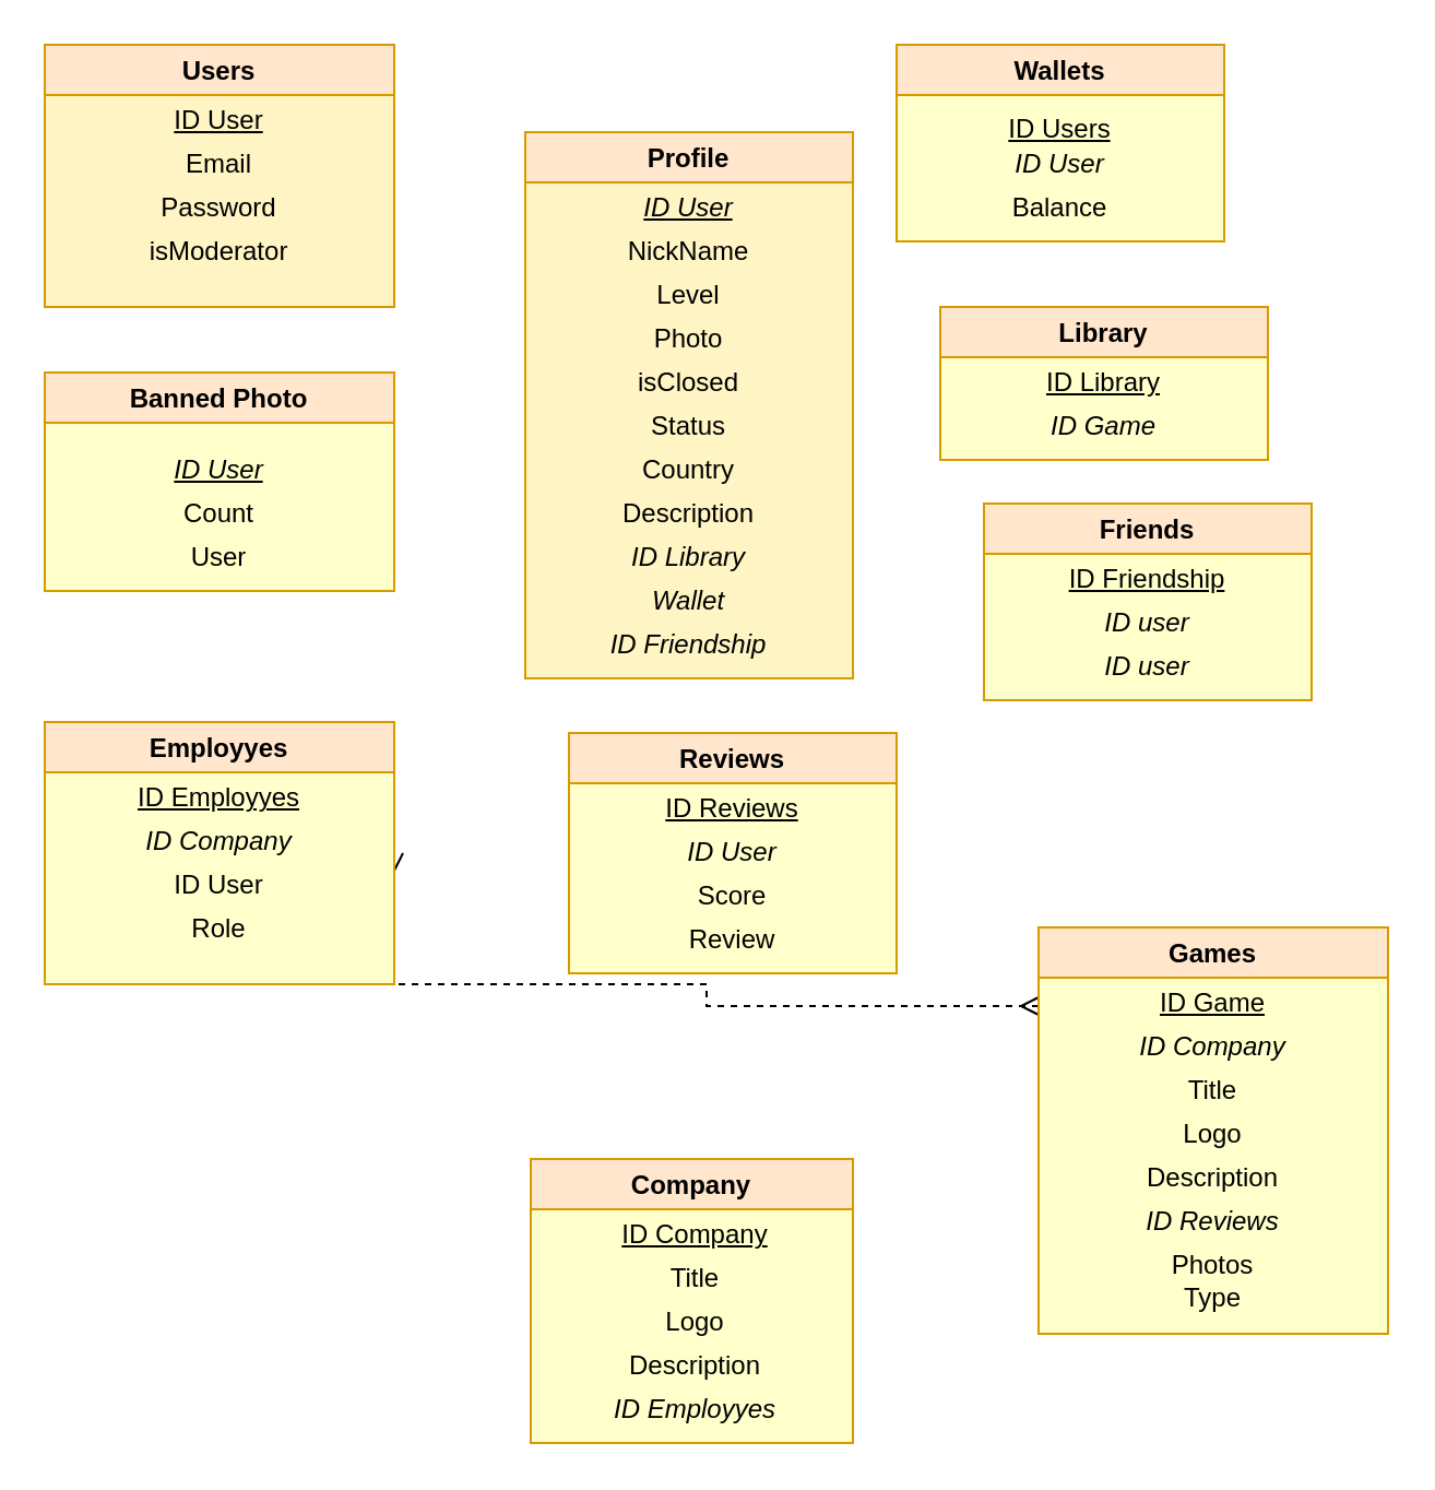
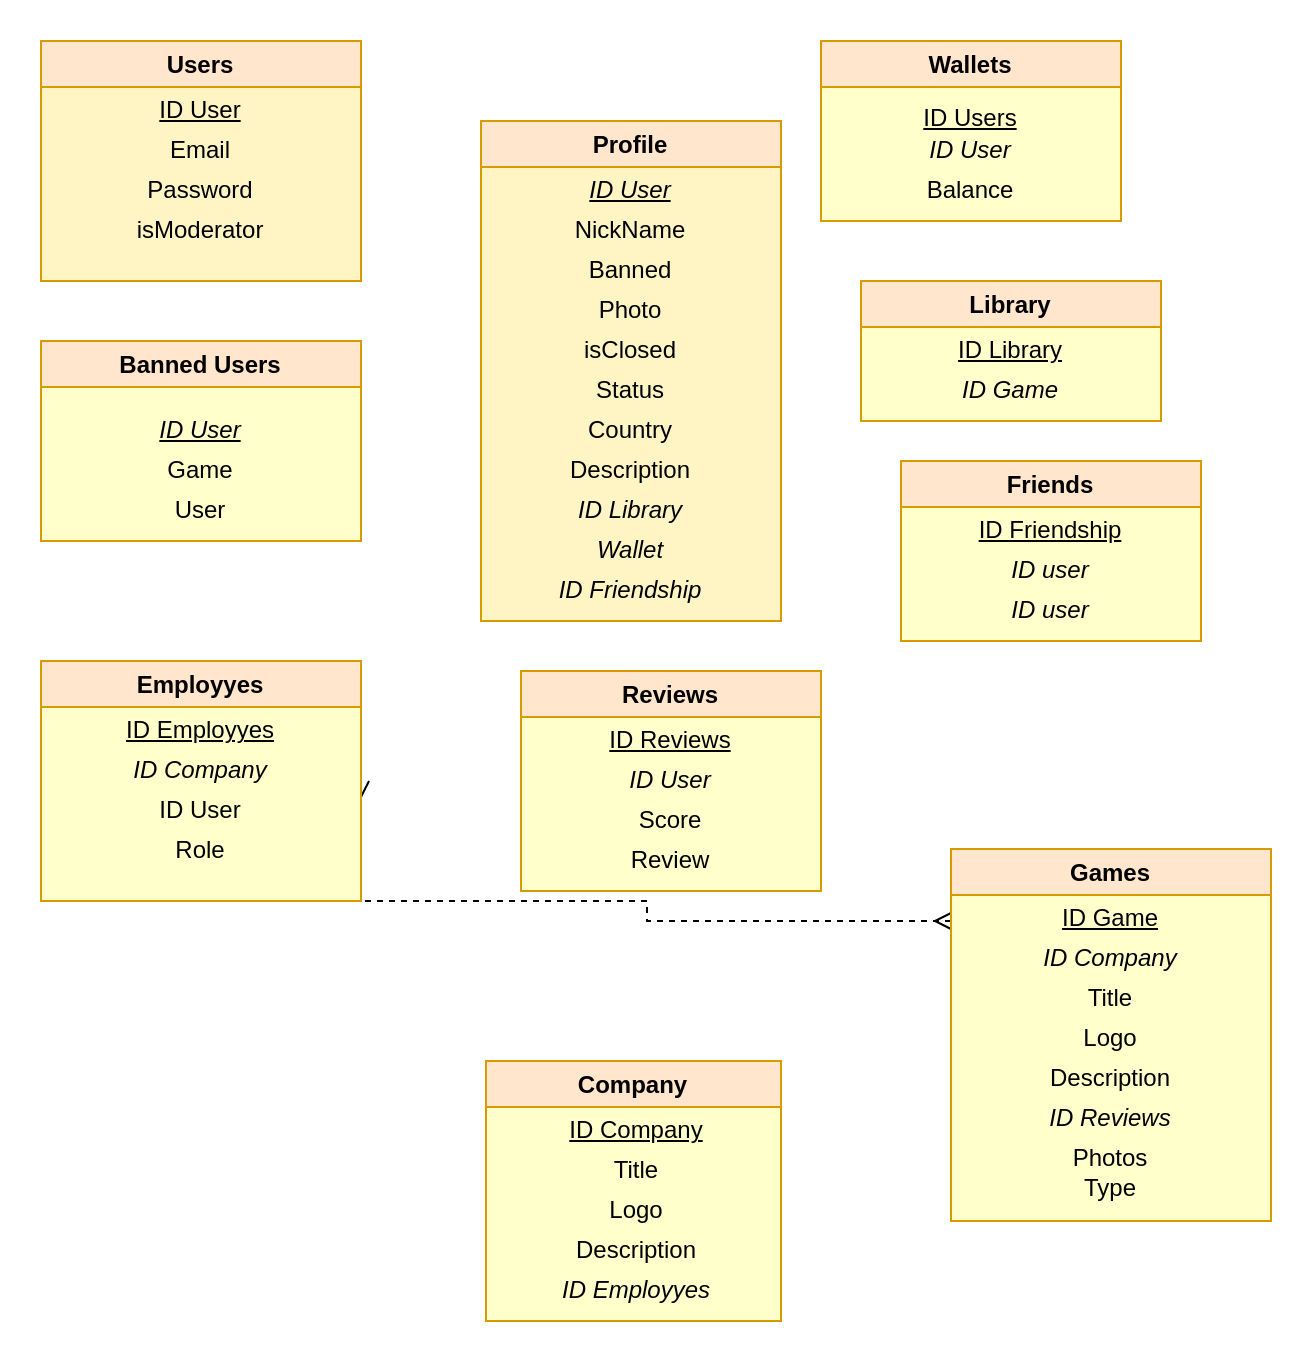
  <mxCell id="0" />
  <mxCell id="1" parent="0" />
  <mxCell id="2" value="Users" style="swimlane;fillColor=#FFE6CC;strokeColor=#D79B00;swimlaneFillColor=#FFF4C3;" vertex="1" parent="1"><mxGeometry x="20" y="20" width="160" height="120" as="geometry" /></mxCell>
  <mxCell id="3" value="ID User" style="text;html=1;strokeColor=none;fillColor=none;align=center;verticalAlign=middle;whiteSpace=wrap;rounded=0;fontStyle=4" vertex="1" parent="2"><mxGeometry x="50" y="20" width="60" height="30" as="geometry" /></mxCell>
  <mxCell id="4" value="Email" style="text;html=1;strokeColor=none;fillColor=none;align=center;verticalAlign=middle;whiteSpace=wrap;rounded=0;" vertex="1" parent="2"><mxGeometry x="50" y="40" width="60" height="30" as="geometry" /></mxCell>
  <mxCell id="5" value="Password" style="text;html=1;strokeColor=none;fillColor=none;align=center;verticalAlign=middle;whiteSpace=wrap;rounded=0;" vertex="1" parent="2"><mxGeometry x="50" y="60" width="60" height="30" as="geometry" /></mxCell>
  <mxCell id="6" value="isModerator" style="text;html=1;strokeColor=none;fillColor=none;align=center;verticalAlign=middle;whiteSpace=wrap;rounded=0;" vertex="1" parent="2"><mxGeometry x="50" y="80" width="60" height="30" as="geometry" /></mxCell>
  <mxCell id="7" value="Profile" style="swimlane;fillColor=#FFE6CC;swimlaneFillColor=#FFF4C3;strokeColor=#D79B00;" vertex="1" parent="1"><mxGeometry x="240" y="60" width="150" height="250" as="geometry" /></mxCell>
  <mxCell id="8" value="ID User" style="text;html=1;strokeColor=none;fillColor=none;align=center;verticalAlign=middle;whiteSpace=wrap;rounded=0;fontStyle=6" vertex="1" parent="7"><mxGeometry x="45" y="20" width="60" height="30" as="geometry" /></mxCell>
  <mxCell id="9" value="NickName" style="text;html=1;strokeColor=none;fillColor=none;align=center;verticalAlign=middle;whiteSpace=wrap;rounded=0;" vertex="1" parent="7"><mxGeometry x="45" y="40" width="60" height="30" as="geometry" /></mxCell>
- <mxCell id="10" value="Level" style="text;html=1;strokeColor=none;fillColor=none;align=center;verticalAlign=middle;whiteSpace=wrap;rounded=0;" vertex="1" parent="7"><mxGeometry x="45" y="60" width="60" height="30" as="geometry" /></mxCell>
+ <mxCell id="10" value="Banned" style="text;html=1;strokeColor=none;fillColor=none;align=center;verticalAlign=middle;whiteSpace=wrap;rounded=0;" vertex="1" parent="7"><mxGeometry x="45" y="60" width="60" height="30" as="geometry" /></mxCell>
  <mxCell id="11" value="Photo" style="text;html=1;strokeColor=none;fillColor=none;align=center;verticalAlign=middle;whiteSpace=wrap;rounded=0;" vertex="1" parent="7"><mxGeometry x="45" y="80" width="60" height="30" as="geometry" /></mxCell>
  <mxCell id="12" value="isClosed" style="text;html=1;strokeColor=none;fillColor=none;align=center;verticalAlign=middle;whiteSpace=wrap;rounded=0;" vertex="1" parent="7"><mxGeometry x="45" y="100" width="60" height="30" as="geometry" /></mxCell>
  <mxCell id="13" value="Status" style="text;html=1;strokeColor=none;fillColor=none;align=center;verticalAlign=middle;whiteSpace=wrap;rounded=0;" vertex="1" parent="7"><mxGeometry x="45" y="120" width="60" height="30" as="geometry" /></mxCell>
  <mxCell id="14" value="Country" style="text;html=1;strokeColor=none;fillColor=none;align=center;verticalAlign=middle;whiteSpace=wrap;rounded=0;" vertex="1" parent="7"><mxGeometry x="45" y="140" width="60" height="30" as="geometry" /></mxCell>
  <mxCell id="15" value="Description" style="text;html=1;strokeColor=none;fillColor=none;align=center;verticalAlign=middle;whiteSpace=wrap;rounded=0;" vertex="1" parent="7"><mxGeometry x="45" y="160" width="60" height="30" as="geometry" /></mxCell>
  <mxCell id="16" value="ID Library" style="text;html=1;strokeColor=none;fillColor=none;align=center;verticalAlign=middle;whiteSpace=wrap;rounded=0;fontStyle=2" vertex="1" parent="7"><mxGeometry x="45" y="180" width="60" height="30" as="geometry" /></mxCell>
  <mxCell id="17" value="Wallet" style="text;html=1;strokeColor=none;fillColor=none;align=center;verticalAlign=middle;whiteSpace=wrap;rounded=0;fontStyle=2" vertex="1" parent="7"><mxGeometry x="45" y="200" width="60" height="30" as="geometry" /></mxCell>
  <mxCell id="18" value="ID Friendship" style="text;html=1;strokeColor=none;fillColor=none;align=center;verticalAlign=middle;whiteSpace=wrap;rounded=0;fontStyle=2" vertex="1" parent="7"><mxGeometry x="25" y="220" width="100" height="30" as="geometry" /></mxCell>
- <mxCell id="19" value="Banned Photo" style="swimlane;strokeColor=#D79B00;fillColor=#FFE6CC;swimlaneFillColor=#FFFFCC;" vertex="1" parent="1"><mxGeometry x="20" y="170" width="160" height="100" as="geometry" /></mxCell>
+ <mxCell id="19" value="Banned Users" style="swimlane;strokeColor=#D79B00;fillColor=#FFE6CC;swimlaneFillColor=#FFFFCC;" vertex="1" parent="1"><mxGeometry x="20" y="170" width="160" height="100" as="geometry" /></mxCell>
  <mxCell id="20" value="ID User" style="text;html=1;strokeColor=none;fillColor=none;align=center;verticalAlign=middle;whiteSpace=wrap;rounded=0;fontStyle=6" vertex="1" parent="19"><mxGeometry x="50" y="30" width="60" height="30" as="geometry" /></mxCell>
- <mxCell id="21" value="Count" style="text;html=1;strokeColor=none;fillColor=none;align=center;verticalAlign=middle;whiteSpace=wrap;rounded=0;" vertex="1" parent="19"><mxGeometry x="50" y="50" width="60" height="30" as="geometry" /></mxCell>
+ <mxCell id="21" value="Game" style="text;html=1;strokeColor=none;fillColor=none;align=center;verticalAlign=middle;whiteSpace=wrap;rounded=0;" vertex="1" parent="19"><mxGeometry x="50" y="50" width="60" height="30" as="geometry" /></mxCell>
  <mxCell id="22" value="User" style="text;html=1;strokeColor=none;fillColor=none;align=center;verticalAlign=middle;whiteSpace=wrap;rounded=0;" vertex="1" parent="19"><mxGeometry x="50" y="70" width="60" height="30" as="geometry" /></mxCell>
  <mxCell id="23" value="Library" style="swimlane;strokeColor=#D79B00;fillColor=#FFE6CC;swimlaneFillColor=#FFFFCC;" vertex="1" parent="1"><mxGeometry x="430" y="140" width="150" height="70" as="geometry" /></mxCell>
  <mxCell id="24" value="ID Library" style="text;html=1;strokeColor=none;fillColor=none;align=center;verticalAlign=middle;whiteSpace=wrap;rounded=0;fontStyle=4" vertex="1" parent="23"><mxGeometry x="45" y="20" width="60" height="30" as="geometry" /></mxCell>
  <mxCell id="25" value="ID Game" style="text;html=1;strokeColor=none;fillColor=none;align=center;verticalAlign=middle;whiteSpace=wrap;rounded=0;fontStyle=2" vertex="1" parent="23"><mxGeometry x="45" y="40" width="60" height="30" as="geometry" /></mxCell>
  <mxCell id="26" style="edgeStyle=orthogonalEdgeStyle;rounded=0;orthogonalLoop=1;jettySize=auto;html=1;entryX=1;entryY=0.5;entryDx=0;entryDy=0;startArrow=ERmany;startFill=0;endArrow=ERmany;endFill=0;dashed=1;" edge="1" parent="1" source="27" target="42"><mxGeometry relative="1" as="geometry"><Array as="points"><mxPoint x="545" y="460" /><mxPoint x="323" y="460" /><mxPoint x="323" y="450" /><mxPoint x="180" y="450" /></Array></mxGeometry></mxCell>
  <mxCell id="27" value="Games" style="swimlane;strokeColor=#D79B00;fillColor=#FFE6CC;swimlaneFillColor=#FFFFCC;fontStyle=1" vertex="1" parent="1"><mxGeometry x="475" y="424" width="160" height="186" as="geometry" /></mxCell>
  <mxCell id="28" value="ID Game" style="text;html=1;strokeColor=none;fillColor=none;align=center;verticalAlign=middle;whiteSpace=wrap;rounded=0;fontStyle=4" vertex="1" parent="27"><mxGeometry x="50" y="20" width="60" height="30" as="geometry" /></mxCell>
  <mxCell id="29" value="Title" style="text;html=1;strokeColor=none;fillColor=none;align=center;verticalAlign=middle;whiteSpace=wrap;rounded=0;" vertex="1" parent="27"><mxGeometry x="50" y="60" width="60" height="30" as="geometry" /></mxCell>
  <mxCell id="30" value="Description" style="text;html=1;strokeColor=none;fillColor=none;align=center;verticalAlign=middle;whiteSpace=wrap;rounded=0;" vertex="1" parent="27"><mxGeometry x="50" y="100" width="60" height="30" as="geometry" /></mxCell>
  <mxCell id="31" value="Logo" style="text;html=1;strokeColor=none;fillColor=none;align=center;verticalAlign=middle;whiteSpace=wrap;rounded=0;" vertex="1" parent="27"><mxGeometry x="50" y="80" width="60" height="30" as="geometry" /></mxCell>
  <mxCell id="32" value="ID Company" style="text;html=1;strokeColor=none;fillColor=none;align=center;verticalAlign=middle;whiteSpace=wrap;rounded=0;fontStyle=2" vertex="1" parent="27"><mxGeometry x="35" y="40" width="90" height="30" as="geometry" /></mxCell>
  <mxCell id="33" value="ID Reviews" style="text;html=1;strokeColor=none;fillColor=none;align=center;verticalAlign=middle;whiteSpace=wrap;rounded=0;fontStyle=2" vertex="1" parent="27"><mxGeometry x="40" y="120" width="80" height="30" as="geometry" /></mxCell>
  <mxCell id="34" value="Photos" style="text;html=1;strokeColor=none;fillColor=none;align=center;verticalAlign=middle;whiteSpace=wrap;rounded=0;" vertex="1" parent="27"><mxGeometry x="50" y="140" width="60" height="30" as="geometry" /></mxCell>
  <mxCell id="35" value="Type" style="text;html=1;strokeColor=none;fillColor=none;align=center;verticalAlign=middle;whiteSpace=wrap;rounded=0;" vertex="1" parent="27"><mxGeometry x="50" y="155" width="60" height="30" as="geometry" /></mxCell>
  <mxCell id="36" value="Company" style="swimlane;strokeColor=#D79B00;fillColor=#FFE6CC;swimlaneFillColor=#FFFFCC;" vertex="1" parent="1"><mxGeometry x="242.5" y="530" width="147.5" height="130" as="geometry" /></mxCell>
  <mxCell id="37" value="ID Company" style="text;html=1;strokeColor=none;fillColor=none;align=center;verticalAlign=middle;whiteSpace=wrap;rounded=0;fontStyle=4" vertex="1" parent="36"><mxGeometry x="40" y="20" width="70" height="30" as="geometry" /></mxCell>
  <mxCell id="38" value="Title" style="text;html=1;strokeColor=none;fillColor=none;align=center;verticalAlign=middle;whiteSpace=wrap;rounded=0;" vertex="1" parent="36"><mxGeometry x="45" y="40" width="60" height="30" as="geometry" /></mxCell>
  <mxCell id="39" value="Logo" style="text;html=1;strokeColor=none;fillColor=none;align=center;verticalAlign=middle;whiteSpace=wrap;rounded=0;" vertex="1" parent="36"><mxGeometry x="45" y="60" width="60" height="30" as="geometry" /></mxCell>
  <mxCell id="40" value="Description" style="text;html=1;strokeColor=none;fillColor=none;align=center;verticalAlign=middle;whiteSpace=wrap;rounded=0;" vertex="1" parent="36"><mxGeometry x="45" y="80" width="60" height="30" as="geometry" /></mxCell>
  <mxCell id="41" value="ID Employyes" style="text;html=1;strokeColor=none;fillColor=none;align=center;verticalAlign=middle;whiteSpace=wrap;rounded=0;fontStyle=2" vertex="1" parent="36"><mxGeometry x="35" y="100" width="80" height="30" as="geometry" /></mxCell>
  <mxCell id="42" value="Employyes" style="swimlane;strokeColor=#D79B00;fillColor=#FFE6CC;swimlaneFillColor=#FFFFCC;" vertex="1" parent="1"><mxGeometry x="20" y="330" width="160" height="120" as="geometry" /></mxCell>
  <mxCell id="43" value="ID Employyes" style="text;html=1;strokeColor=none;fillColor=none;align=center;verticalAlign=middle;whiteSpace=wrap;rounded=0;fontStyle=4" vertex="1" parent="42"><mxGeometry x="35" y="20" width="90" height="30" as="geometry" /></mxCell>
  <mxCell id="44" value="ID Company" style="text;html=1;strokeColor=none;fillColor=none;align=center;verticalAlign=middle;whiteSpace=wrap;rounded=0;fontStyle=2" vertex="1" parent="42"><mxGeometry x="40" y="40" width="80" height="30" as="geometry" /></mxCell>
  <mxCell id="45" value="ID User" style="text;html=1;strokeColor=none;fillColor=none;align=center;verticalAlign=middle;whiteSpace=wrap;rounded=0;" vertex="1" parent="42"><mxGeometry x="50" y="60" width="60" height="30" as="geometry" /></mxCell>
  <mxCell id="46" value="Role" style="text;html=1;strokeColor=none;fillColor=none;align=center;verticalAlign=middle;whiteSpace=wrap;rounded=0;" vertex="1" parent="42"><mxGeometry x="50" y="80" width="60" height="30" as="geometry" /></mxCell>
  <mxCell id="47" value="Reviews" style="swimlane;strokeColor=#D79B00;fillColor=#FFE6CC;swimlaneFillColor=#FFFFCC;" vertex="1" parent="1"><mxGeometry x="260" y="335" width="150" height="110" as="geometry" /></mxCell>
  <mxCell id="48" value="ID Reviews" style="text;html=1;strokeColor=none;fillColor=none;align=center;verticalAlign=middle;whiteSpace=wrap;rounded=0;fontStyle=4" vertex="1" parent="47"><mxGeometry x="35" y="20" width="80" height="30" as="geometry" /></mxCell>
  <mxCell id="49" value="ID User" style="text;html=1;strokeColor=none;fillColor=none;align=center;verticalAlign=middle;whiteSpace=wrap;rounded=0;fontStyle=2" vertex="1" parent="47"><mxGeometry x="45" y="40" width="60" height="30" as="geometry" /></mxCell>
  <mxCell id="50" value="Score" style="text;html=1;strokeColor=none;fillColor=none;align=center;verticalAlign=middle;whiteSpace=wrap;rounded=0;" vertex="1" parent="47"><mxGeometry x="45" y="60" width="60" height="30" as="geometry" /></mxCell>
  <mxCell id="51" value="Review" style="text;html=1;strokeColor=none;fillColor=none;align=center;verticalAlign=middle;whiteSpace=wrap;rounded=0;" vertex="1" parent="47"><mxGeometry x="45" y="80" width="60" height="30" as="geometry" /></mxCell>
  <mxCell id="52" value="Wallets" style="swimlane;strokeColor=#D79B00;fillColor=#FFE6CC;swimlaneFillColor=#FFFFCC;" vertex="1" parent="1"><mxGeometry x="410" y="20" width="150" height="90" as="geometry" /></mxCell>
  <mxCell id="53" value="ID Users" style="text;html=1;strokeColor=none;fillColor=none;align=center;verticalAlign=middle;whiteSpace=wrap;rounded=0;fontStyle=4" vertex="1" parent="52"><mxGeometry x="45" y="24" width="60" height="30" as="geometry" /></mxCell>
  <mxCell id="54" value="ID User" style="text;html=1;strokeColor=none;fillColor=none;align=center;verticalAlign=middle;whiteSpace=wrap;rounded=0;fontStyle=2" vertex="1" parent="52"><mxGeometry x="45" y="40" width="60" height="30" as="geometry" /></mxCell>
  <mxCell id="55" value="Balance" style="text;html=1;strokeColor=none;fillColor=none;align=center;verticalAlign=middle;whiteSpace=wrap;rounded=0;" vertex="1" parent="52"><mxGeometry x="45" y="60" width="60" height="30" as="geometry" /></mxCell>
  <mxCell id="56" value="Friends" style="swimlane;strokeColor=#D79B00;fillColor=#FFE6CC;swimlaneFillColor=#FFFFCC;" vertex="1" parent="1"><mxGeometry x="450" y="230" width="150" height="90" as="geometry" /></mxCell>
  <mxCell id="57" value="ID user" style="text;html=1;strokeColor=none;fillColor=none;align=center;verticalAlign=middle;whiteSpace=wrap;rounded=0;fontStyle=2" vertex="1" parent="56"><mxGeometry x="45" y="40" width="60" height="30" as="geometry" /></mxCell>
  <mxCell id="58" value="ID user" style="text;html=1;strokeColor=none;fillColor=none;align=center;verticalAlign=middle;whiteSpace=wrap;rounded=0;fontStyle=2" vertex="1" parent="56"><mxGeometry x="45" y="60" width="60" height="30" as="geometry" /></mxCell>
  <mxCell id="59" value="ID Friendship" style="text;html=1;strokeColor=none;fillColor=none;align=center;verticalAlign=middle;whiteSpace=wrap;rounded=0;fontStyle=4" vertex="1" parent="56"><mxGeometry x="15" y="20" width="120" height="30" as="geometry" /></mxCell>
